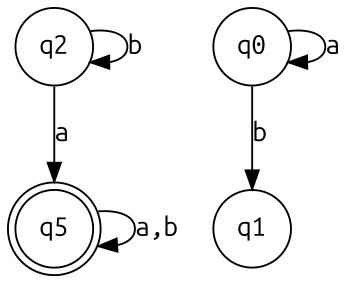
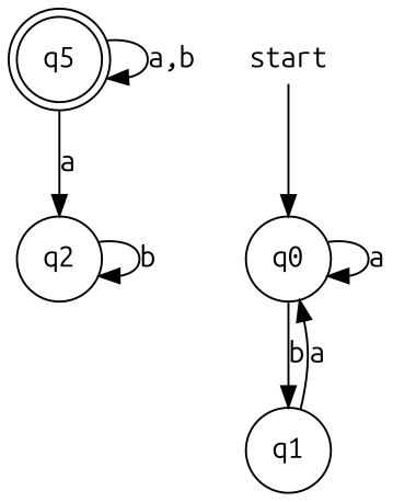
  digraph {
    fontname="Ubuntu Mono"
    rankdir=TB
    node [fontname="Ubuntu Mono" shape=circle]
    edge [fontname="Ubuntu Mono"]
    n1 [label=q5 shape=doublecircle width=0.5]
+   start [height=0 shape=none width=0]
    q0 [width=0.5]
    q1 [width=0.5]
    q2 [width=0.5]
    n1 -> n1 [label="a,b"]
+   start -> q0
    q0 -> q0 [label=a]
    q0 -> q1 [label=b]
-   q2 -> n1 [label=a]
+   q1 -> q0 [constraint=false label=a]
+   n1 -> q2 [label=a]
    q2 -> q2 [label=b]
  }
